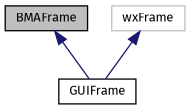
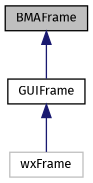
  digraph {
    fontname="Fira Sans"
    node [color=black fillcolor=white fontname="Fira Sans" fontsize=10 shape=record style=filled]
    edge [color=midnightblue dir=back fontname="Fira Sans" fontsize=10 labelfontname=Helvetica labelfontsize=10 style=solid]
    n1 [fillcolor=grey75 fontcolor=black height=0.2 label=BMAFrame width=0.4]
    n2 [height=0.2 label=GUIFrame width=0.4]
    n3 [color=grey75 height=0.2 label=wxFrame width=0.4]
    n1 -> n2
-   n3 -> n2
+   n2 -> n3
  }
